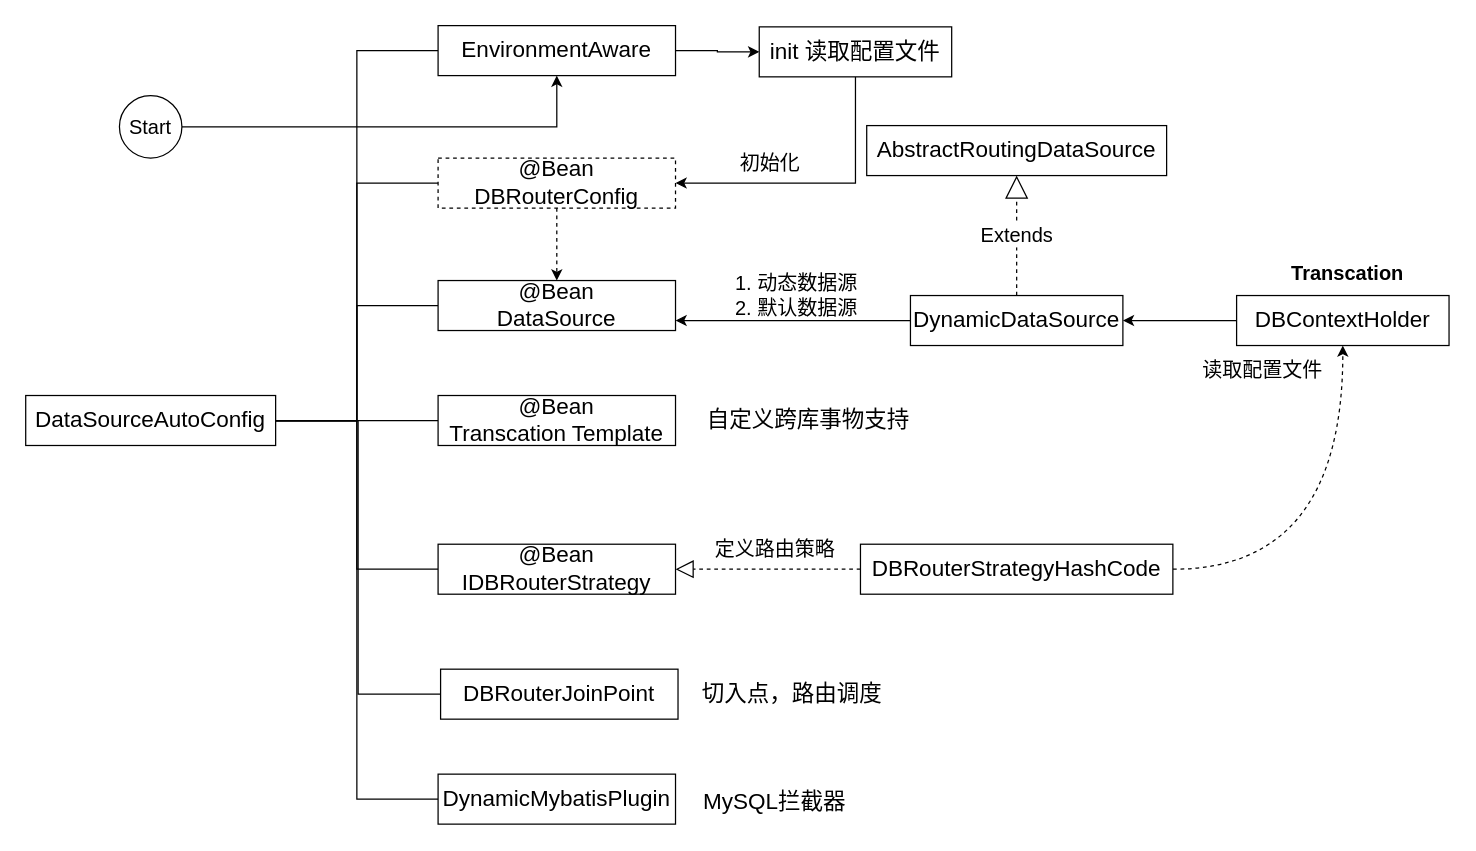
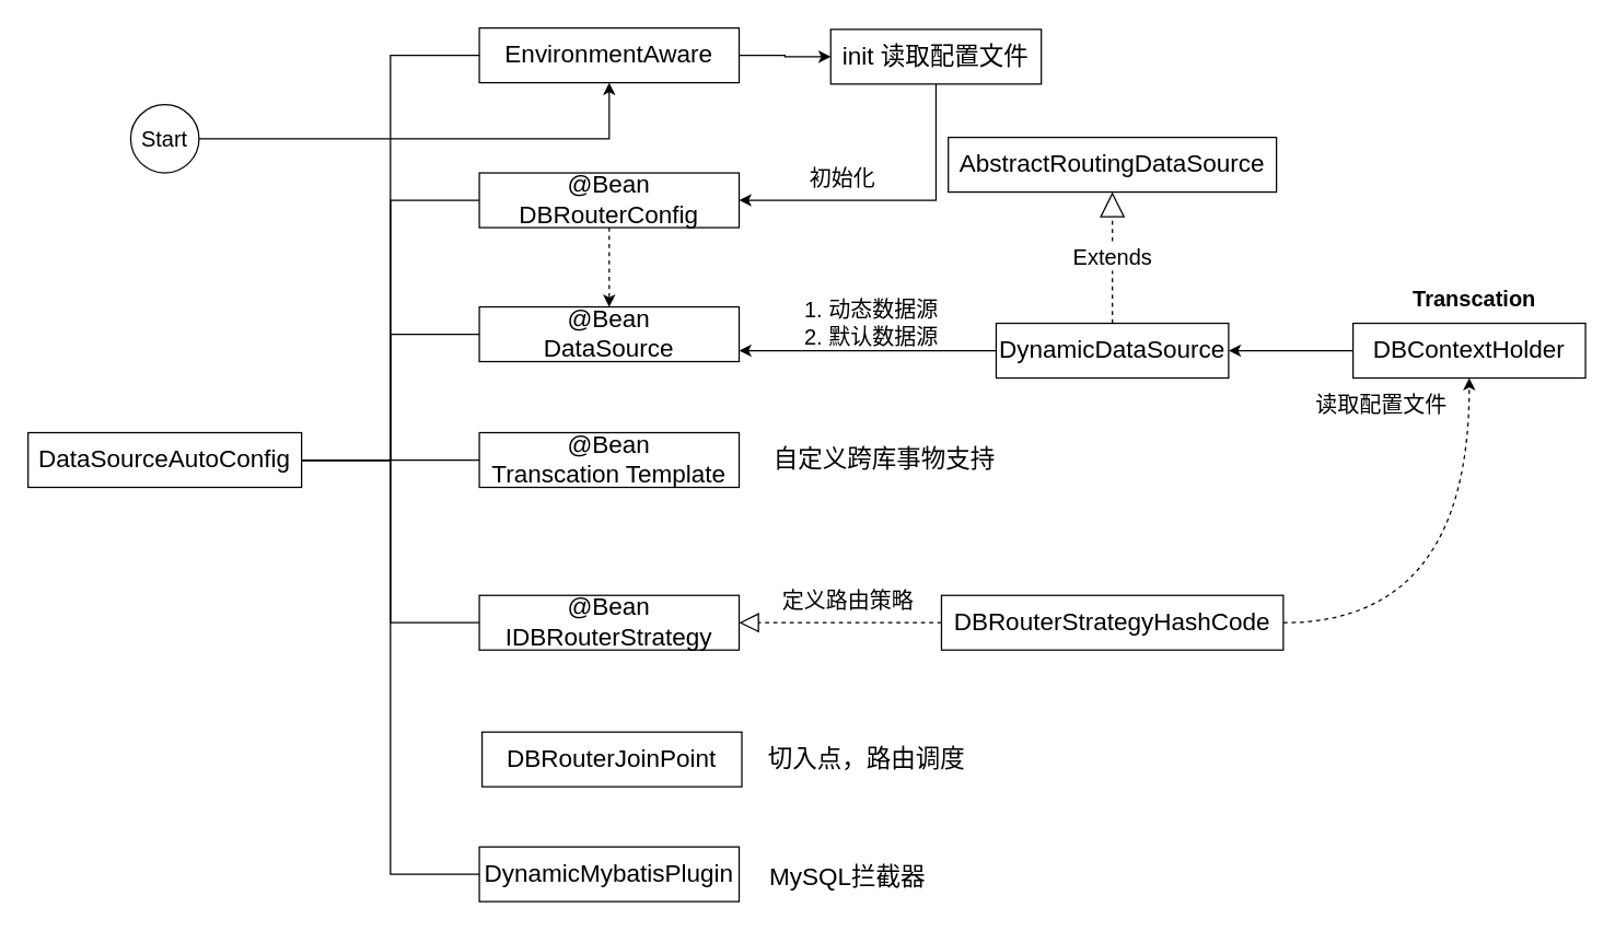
  <mxCell id="0" />
  <mxCell id="1" parent="0" />
  <mxCell id="2" style="edgeStyle=orthogonalEdgeStyle;rounded=0;orthogonalLoop=1;jettySize=auto;html=1;endArrow=classic;endFill=1;" parent="1" source="3" target="13" edge="1"><mxGeometry relative="1" as="geometry" /></mxCell>
  <mxCell id="3" value="Start" style="ellipse;whiteSpace=wrap;html=1;aspect=fixed;fontSize=16;" parent="1" vertex="1"><mxGeometry x="95" y="76" width="50" height="50" as="geometry" /></mxCell>
  <mxCell id="4" style="edgeStyle=orthogonalEdgeStyle;rounded=0;orthogonalLoop=1;jettySize=auto;html=1;entryX=0;entryY=0.5;entryDx=0;entryDy=0;endArrow=none;endFill=0;" parent="1" source="11" target="13" edge="1"><mxGeometry relative="1" as="geometry" /></mxCell>
  <mxCell id="5" style="edgeStyle=orthogonalEdgeStyle;rounded=0;orthogonalLoop=1;jettySize=auto;html=1;entryX=0;entryY=0.5;entryDx=0;entryDy=0;endArrow=none;endFill=0;" parent="1" source="11" target="15" edge="1"><mxGeometry relative="1" as="geometry" /></mxCell>
  <mxCell id="6" style="edgeStyle=orthogonalEdgeStyle;rounded=0;orthogonalLoop=1;jettySize=auto;html=1;entryX=0;entryY=0.5;entryDx=0;entryDy=0;endArrow=none;endFill=0;" parent="1" source="11" target="16" edge="1"><mxGeometry relative="1" as="geometry" /></mxCell>
  <mxCell id="7" style="edgeStyle=orthogonalEdgeStyle;rounded=0;orthogonalLoop=1;jettySize=auto;html=1;entryX=0;entryY=0.5;entryDx=0;entryDy=0;endArrow=none;endFill=0;" parent="1" source="11" target="17" edge="1"><mxGeometry relative="1" as="geometry" /></mxCell>
  <mxCell id="8" style="edgeStyle=orthogonalEdgeStyle;rounded=0;orthogonalLoop=1;jettySize=auto;html=1;entryX=0;entryY=0.5;entryDx=0;entryDy=0;endArrow=none;endFill=0;" parent="1" source="11" target="18" edge="1"><mxGeometry relative="1" as="geometry" /></mxCell>
- <mxCell id="9" style="edgeStyle=orthogonalEdgeStyle;rounded=0;orthogonalLoop=1;jettySize=auto;html=1;entryX=0;entryY=0.5;entryDx=0;entryDy=0;endArrow=none;endFill=0;" parent="1" source="11" target="19" edge="1"><mxGeometry relative="1" as="geometry" /></mxCell>
  <mxCell id="10" style="edgeStyle=orthogonalEdgeStyle;rounded=0;orthogonalLoop=1;jettySize=auto;html=1;entryX=0;entryY=0.5;entryDx=0;entryDy=0;endArrow=none;endFill=0;" parent="1" source="11" target="20" edge="1"><mxGeometry relative="1" as="geometry" /></mxCell>
  <mxCell id="11" value="&lt;font style=&quot;font-size: 18px&quot;&gt;DataSourceAutoConfig&lt;/font&gt;" style="rounded=0;whiteSpace=wrap;html=1;" parent="1" vertex="1"><mxGeometry x="20" y="316" width="200" height="40" as="geometry" /></mxCell>
  <mxCell id="12" style="edgeStyle=orthogonalEdgeStyle;rounded=0;orthogonalLoop=1;jettySize=auto;html=1;entryX=0;entryY=0.5;entryDx=0;entryDy=0;" parent="1" source="13" target="22" edge="1"><mxGeometry relative="1" as="geometry" /></mxCell>
  <mxCell id="13" value="&lt;font style=&quot;font-size: 18px&quot;&gt;EnvironmentAware&lt;/font&gt;" style="rounded=0;whiteSpace=wrap;html=1;" parent="1" vertex="1"><mxGeometry x="350" y="20" width="190" height="40" as="geometry" /></mxCell>
  <mxCell id="14" style="edgeStyle=orthogonalEdgeStyle;rounded=0;orthogonalLoop=1;jettySize=auto;html=1;dashed=1;" parent="1" source="15" target="16" edge="1"><mxGeometry relative="1" as="geometry" /></mxCell>
- <mxCell id="15" value="&lt;font style=&quot;font-size: 18px&quot;&gt;@Bean&lt;br&gt;DBRouterConfig&lt;br&gt;&lt;/font&gt;" style="rounded=0;whiteSpace=wrap;html=1;dashed=1;" parent="1" vertex="1"><mxGeometry x="350" y="126" width="190" height="40" as="geometry" /></mxCell>
+ <mxCell id="15" value="&lt;font style=&quot;font-size: 18px&quot;&gt;@Bean&lt;br&gt;DBRouterConfig&lt;br&gt;&lt;/font&gt;" style="rounded=0;whiteSpace=wrap;html=1;" parent="1" vertex="1"><mxGeometry x="350" y="126" width="190" height="40" as="geometry" /></mxCell>
  <mxCell id="16" value="&lt;font style=&quot;font-size: 18px&quot;&gt;@Bean&lt;br&gt;DataSource&lt;br&gt;&lt;/font&gt;" style="rounded=0;whiteSpace=wrap;html=1;" parent="1" vertex="1"><mxGeometry x="350" y="224" width="190" height="40" as="geometry" /></mxCell>
  <mxCell id="17" value="&lt;font style=&quot;font-size: 18px&quot;&gt;@Bean&lt;br&gt;Transcation Template&lt;br&gt;&lt;/font&gt;" style="rounded=0;whiteSpace=wrap;html=1;" parent="1" vertex="1"><mxGeometry x="350" y="316" width="190" height="40" as="geometry" /></mxCell>
  <mxCell id="18" value="&lt;font style=&quot;font-size: 18px&quot;&gt;@Bean&lt;br&gt;IDBRouterStrategy&lt;br&gt;&lt;/font&gt;" style="rounded=0;whiteSpace=wrap;html=1;" parent="1" vertex="1"><mxGeometry x="350" y="435" width="190" height="40" as="geometry" /></mxCell>
  <mxCell id="19" value="&lt;font style=&quot;font-size: 18px&quot;&gt;DBRouterJoinPoint&lt;br&gt;&lt;/font&gt;" style="rounded=0;whiteSpace=wrap;html=1;" parent="1" vertex="1"><mxGeometry x="352" y="535" width="190" height="40" as="geometry" /></mxCell>
  <mxCell id="20" value="&lt;font style=&quot;font-size: 18px&quot;&gt;DynamicMybatisPlugin&lt;br&gt;&lt;/font&gt;" style="rounded=0;whiteSpace=wrap;html=1;" parent="1" vertex="1"><mxGeometry x="350" y="619" width="190" height="40" as="geometry" /></mxCell>
  <mxCell id="21" style="edgeStyle=orthogonalEdgeStyle;rounded=0;orthogonalLoop=1;jettySize=auto;html=1;entryX=1;entryY=0.5;entryDx=0;entryDy=0;exitX=0.5;exitY=1;exitDx=0;exitDy=0;" parent="1" source="22" target="15" edge="1"><mxGeometry relative="1" as="geometry" /></mxCell>
  <mxCell id="22" value="&lt;font style=&quot;font-size: 18px&quot;&gt;init 读取配置文件&lt;/font&gt;" style="rounded=0;whiteSpace=wrap;html=1;" parent="1" vertex="1"><mxGeometry x="607" y="21" width="154" height="40" as="geometry" /></mxCell>
  <mxCell id="23" value="&lt;font style=&quot;font-size: 16px&quot;&gt;初始化&lt;/font&gt;" style="text;html=1;strokeColor=none;fillColor=none;align=center;verticalAlign=middle;whiteSpace=wrap;rounded=0;" parent="1" vertex="1"><mxGeometry x="566" y="120" width="100" height="20" as="geometry" /></mxCell>
  <mxCell id="24" value="&lt;font style=&quot;font-size: 18px&quot;&gt;AbstractRoutingDataSource&lt;/font&gt;" style="rounded=0;whiteSpace=wrap;html=1;" parent="1" vertex="1"><mxGeometry x="693" y="100" width="240" height="40" as="geometry" /></mxCell>
  <mxCell id="25" style="edgeStyle=orthogonalEdgeStyle;rounded=0;orthogonalLoop=1;jettySize=auto;html=1;" parent="1" source="26" edge="1"><mxGeometry relative="1" as="geometry"><mxPoint x="540" y="256" as="targetPoint" /></mxGeometry></mxCell>
  <mxCell id="26" value="&lt;font style=&quot;font-size: 18px&quot;&gt;DynamicDataSource&lt;/font&gt;" style="rounded=0;whiteSpace=wrap;html=1;" parent="1" vertex="1"><mxGeometry x="728" y="236" width="170" height="40" as="geometry" /></mxCell>
  <mxCell id="27" value="&lt;font style=&quot;font-size: 16px&quot;&gt;Extends&lt;/font&gt;" style="endArrow=block;endSize=16;endFill=0;html=1;dashed=1;exitX=0.5;exitY=0;exitDx=0;exitDy=0;entryX=0.5;entryY=1;entryDx=0;entryDy=0;" parent="1" source="26" target="24" edge="1"><mxGeometry width="160" relative="1" as="geometry"><mxPoint x="1020" y="236" as="sourcePoint" /><mxPoint x="1180" y="236" as="targetPoint" /></mxGeometry></mxCell>
  <mxCell id="28" value="&lt;font style=&quot;font-size: 16px&quot;&gt;1. 动态数据源&lt;br&gt;2. 默认数据源&lt;br&gt;&lt;/font&gt;" style="text;html=1;strokeColor=none;fillColor=none;align=center;verticalAlign=middle;whiteSpace=wrap;rounded=0;" parent="1" vertex="1"><mxGeometry x="577" y="226" width="120" height="20" as="geometry" /></mxCell>
  <mxCell id="29" value="&lt;span style=&quot;font-size: 16px&quot;&gt;读取配置文件&lt;/span&gt;" style="text;html=1;strokeColor=none;fillColor=none;align=center;verticalAlign=middle;whiteSpace=wrap;rounded=0;" parent="1" vertex="1"><mxGeometry x="950" y="286" width="120" height="20" as="geometry" /></mxCell>
  <mxCell id="30" style="edgeStyle=orthogonalEdgeStyle;rounded=0;orthogonalLoop=1;jettySize=auto;html=1;entryX=1;entryY=0.5;entryDx=0;entryDy=0;" parent="1" source="31" target="26" edge="1"><mxGeometry relative="1" as="geometry" /></mxCell>
  <mxCell id="31" value="&lt;font style=&quot;font-size: 18px&quot;&gt;DBContextHolder&lt;/font&gt;" style="rounded=0;whiteSpace=wrap;html=1;" parent="1" vertex="1"><mxGeometry x="989" y="236" width="170" height="40" as="geometry" /></mxCell>
  <mxCell id="32" value="&lt;span style=&quot;font-size: 16px&quot;&gt;&lt;b&gt;Transcation&lt;/b&gt;&lt;/span&gt;" style="text;html=1;strokeColor=none;fillColor=none;align=center;verticalAlign=middle;whiteSpace=wrap;rounded=0;" parent="1" vertex="1"><mxGeometry x="1018" y="208" width="120" height="20" as="geometry" /></mxCell>
  <mxCell id="33" style="edgeStyle=orthogonalEdgeStyle;curved=1;rounded=0;orthogonalLoop=1;jettySize=auto;html=1;entryX=0.5;entryY=1;entryDx=0;entryDy=0;dashed=1;endArrow=classic;endFill=1;" parent="1" source="34" target="31" edge="1"><mxGeometry relative="1" as="geometry" /></mxCell>
  <mxCell id="34" value="&lt;font style=&quot;font-size: 18px&quot;&gt;DBRouterStrategyHashCode&lt;/font&gt;" style="rounded=0;whiteSpace=wrap;html=1;" parent="1" vertex="1"><mxGeometry x="688" y="435" width="250" height="40" as="geometry" /></mxCell>
  <mxCell id="35" value="" style="endArrow=block;dashed=1;endFill=0;endSize=12;html=1;exitX=0;exitY=0.5;exitDx=0;exitDy=0;entryX=1;entryY=0.5;entryDx=0;entryDy=0;" parent="1" source="34" target="18" edge="1"><mxGeometry width="160" relative="1" as="geometry"><mxPoint x="600" y="406" as="sourcePoint" /><mxPoint x="760" y="406" as="targetPoint" /></mxGeometry></mxCell>
  <mxCell id="36" value="&lt;font style=&quot;font-size: 18px&quot;&gt;自定义跨库事物支持&lt;/font&gt;" style="text;html=1;strokeColor=none;fillColor=none;align=center;verticalAlign=middle;whiteSpace=wrap;rounded=0;" parent="1" vertex="1"><mxGeometry x="560" y="326" width="173" height="20" as="geometry" /></mxCell>
  <mxCell id="37" value="&lt;span style=&quot;font-size: 16px&quot;&gt;定义路由策略&lt;/span&gt;" style="text;html=1;strokeColor=none;fillColor=none;align=center;verticalAlign=middle;whiteSpace=wrap;rounded=0;" parent="1" vertex="1"><mxGeometry x="570" y="429" width="100" height="20" as="geometry" /></mxCell>
  <mxCell id="38" value="&lt;span style=&quot;text-align: left&quot;&gt;&lt;font style=&quot;font-size: 18px&quot;&gt;切入点，路由调度&lt;/font&gt;&lt;/span&gt;" style="text;html=1;strokeColor=none;fillColor=none;align=center;verticalAlign=middle;whiteSpace=wrap;rounded=0;" parent="1" vertex="1"><mxGeometry x="558" y="542" width="151" height="26" as="geometry" /></mxCell>
  <mxCell id="39" value="&lt;span style=&quot;text-align: left&quot;&gt;&lt;font style=&quot;font-size: 18px&quot;&gt;MySQL拦截器&lt;/font&gt;&lt;/span&gt;" style="text;html=1;strokeColor=none;fillColor=none;align=center;verticalAlign=middle;whiteSpace=wrap;rounded=0;" parent="1" vertex="1"><mxGeometry x="558" y="631" width="123" height="20" as="geometry" /></mxCell>
